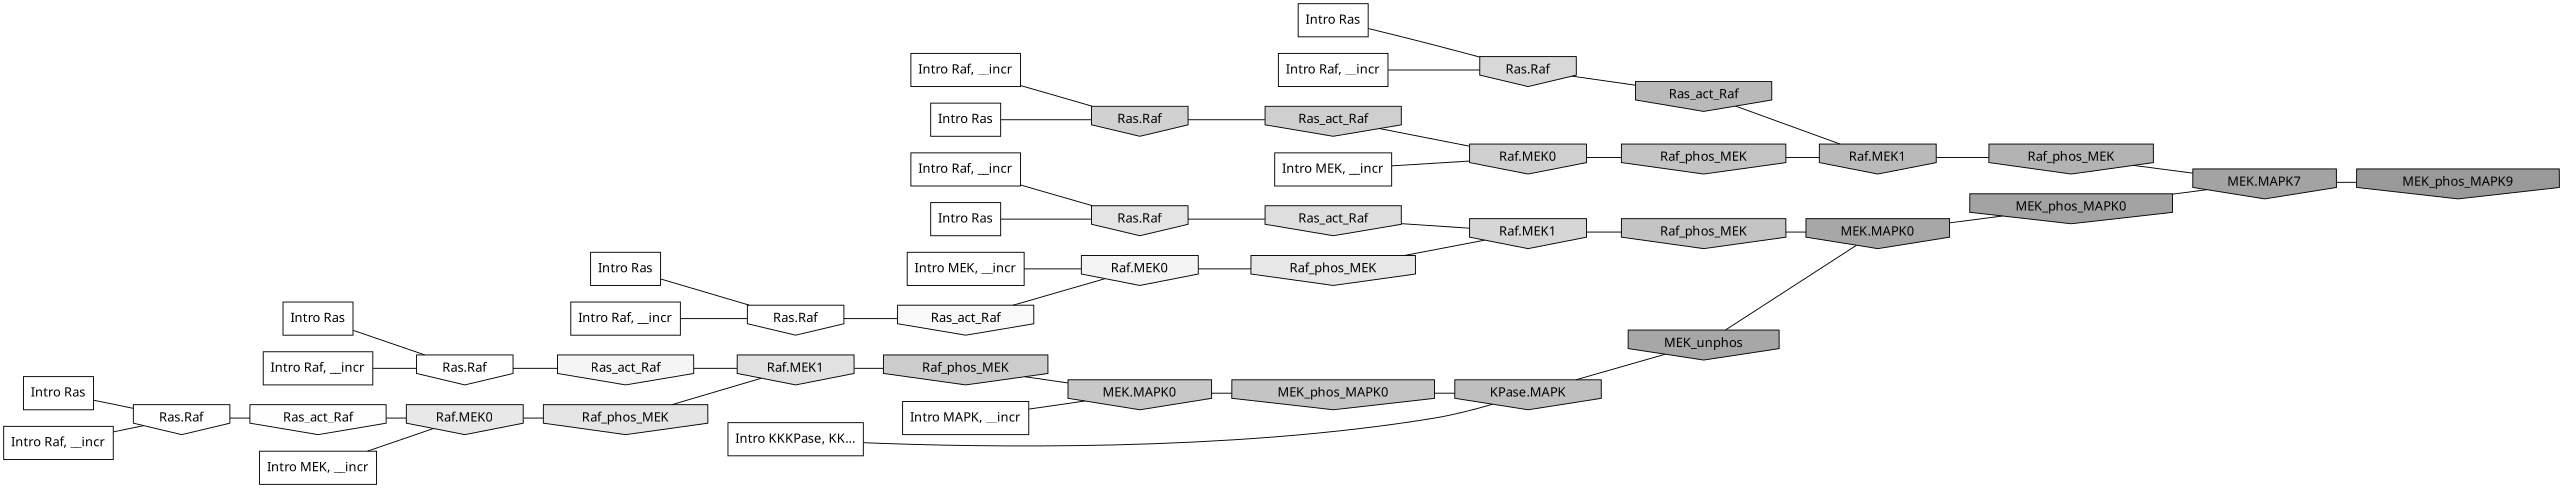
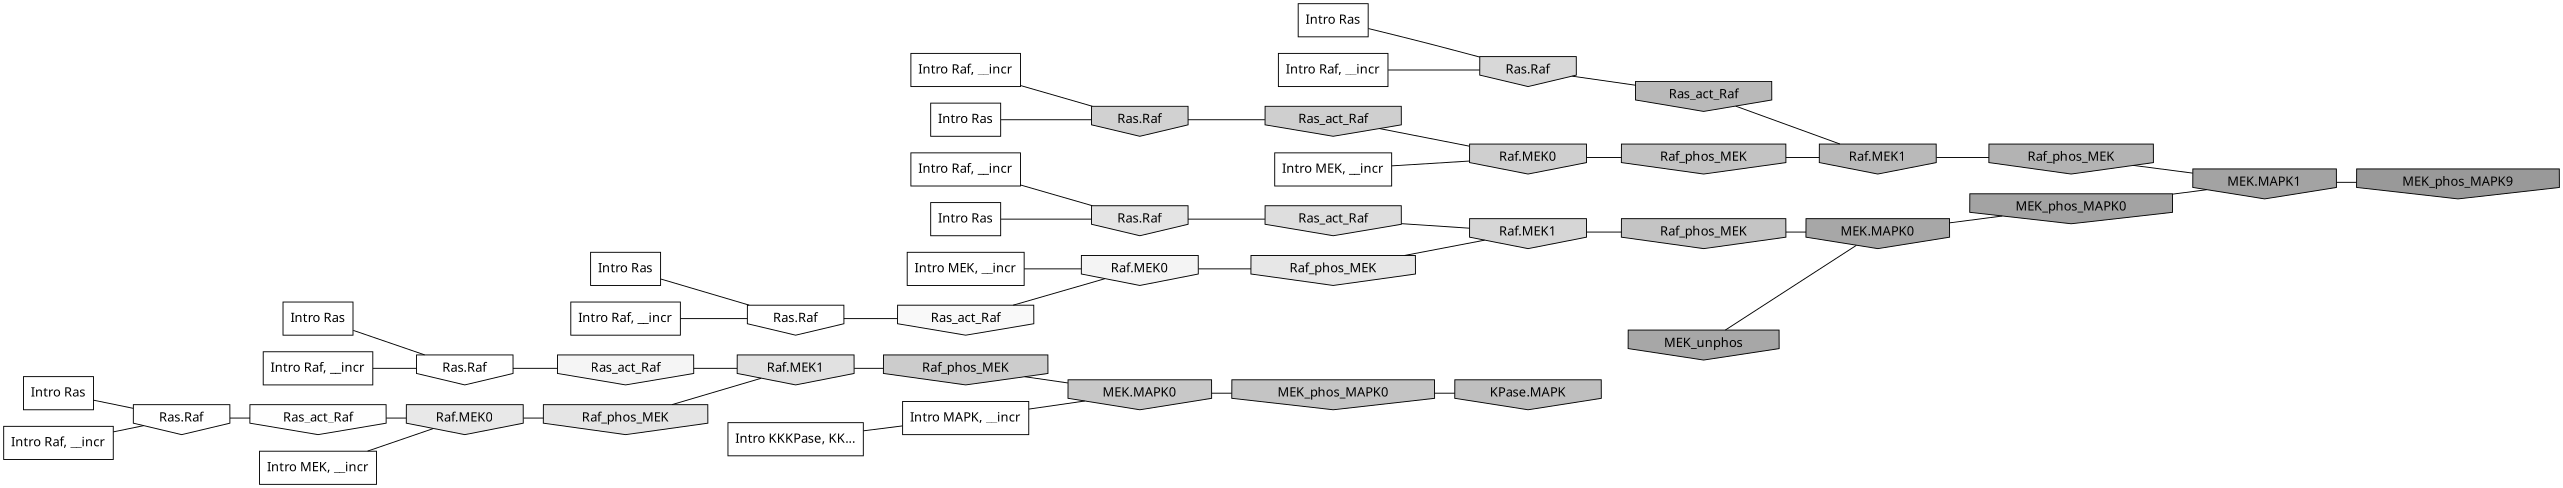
  digraph {
    fontname="Noto Sans"
    rankdir=LR
    ranksep=0.30
    node [fillcolor="0.000 0.000 1.000" fontname="Noto Sans" shape=invhouse style=filled]
    edge [color="0.000 0.000 0.000" dir=none fontname="Noto Sans"]
    n1 [label="Intro Ras" shape=rectangle]
    n2 [fillcolor="0.000 0.000 0.892" label="Ras.Raf"]
    n3 [fillcolor="0.000 0.000 0.870" label=Ras_act_Raf]
    n4 [label="Intro Ras" shape=rectangle]
    n5 [fillcolor="0.000 0.000 0.819" label="Ras.Raf"]
    n6 [fillcolor="0.000 0.000 0.810" label=Ras_act_Raf]
    n7 [label="Intro Ras" shape=rectangle]
    n8 [label="Ras.Raf"]
    n9 [fillcolor="0.000 0.000 0.959" label=Ras_act_Raf]
    n10 [label="Intro Ras" shape=rectangle]
    n11 [label="Ras.Raf"]
    n12 [fillcolor="0.000 0.000 0.974" label=Ras_act_Raf]
    n13 [label="Intro Ras" shape=rectangle]
    n14 [fillcolor="0.000 0.000 0.846" label="Ras.Raf"]
    n15 [fillcolor="0.000 0.000 0.725" label=Ras_act_Raf]
    n16 [label="Intro Ras" shape=rectangle]
    n17 [label="Ras.Raf"]
    n18 [fillcolor="0.000 0.000 0.996" label=Ras_act_Raf]
    n19 [label="Intro Raf, __incr" shape=rectangle]
    n20 [label="Intro Raf, __incr" shape=rectangle]
    n21 [label="Intro Raf, __incr" shape=rectangle]
    n22 [label="Intro Raf, __incr" shape=rectangle]
    n23 [label="Intro Raf, __incr" shape=rectangle]
    n24 [label="Intro Raf, __incr" shape=rectangle]
    n25 [label="Intro MEK, __incr" shape=rectangle]
    n26 [fillcolor="0.000 0.000 0.810" label="Raf.MEK0"]
    n27 [fillcolor="0.000 0.000 0.763" label=Raf_phos_MEK]
    n28 [label="Intro MEK, __incr" shape=rectangle]
    n29 [fillcolor="0.000 0.000 0.909" label="Raf.MEK0"]
    n30 [fillcolor="0.000 0.000 0.898" label=Raf_phos_MEK]
    n31 [label="Intro MEK, __incr" shape=rectangle]
    n32 [fillcolor="0.000 0.000 0.957" label="Raf.MEK0"]
    n33 [fillcolor="0.000 0.000 0.904" label=Raf_phos_MEK]
    n34 [label="Intro MAPK, __incr" shape=rectangle]
    n35 [fillcolor="0.000 0.000 0.783" label="MEK.MAPK0"]
    n36 [fillcolor="0.000 0.000 0.766" label=MEK_phos_MAPK0]
    n37 [label="Intro KKKPase, KK..." shape=rectangle]
    n38 [fillcolor="0.000 0.000 0.747" label="KPase.MAPK"]
    n39 [fillcolor="0.000 0.000 0.654" label=MEK_unphos]
    n40 [fillcolor="0.000 0.000 0.881" label="Raf.MEK1"]
    n41 [fillcolor="0.000 0.000 0.797" label=Raf_phos_MEK]
    n42 [fillcolor="0.000 0.000 0.837" label="Raf.MEK1"]
    n43 [fillcolor="0.000 0.000 0.768" label=Raf_phos_MEK]
    n44 [fillcolor="0.000 0.000 0.725" label="Raf.MEK1"]
    n45 [fillcolor="0.000 0.000 0.654" label="MEK.MAPK0"]
    n46 [fillcolor="0.000 0.000 0.640" label=MEK_phos_MAPK0]
    n47 [fillcolor="0.000 0.000 0.703" label=Raf_phos_MEK]
-   n48 [fillcolor="0.000 0.000 0.640" label="MEK.MAPK7"]
+   n48 [fillcolor="0.000 0.000 0.640" label="MEK.MAPK1"]
    n49 [fillcolor="0.000 0.000 0.600" label=MEK_phos_MAPK9]
    n1 -> n2
    n2 -> n3
    n3 -> n42
    n4 -> n5
    n5 -> n6
    n6 -> n26
    n7 -> n8
    n8 -> n9
    n9 -> n40
    n10 -> n11
    n11 -> n12
    n12 -> n32
    n13 -> n14
    n14 -> n15
    n15 -> n44
    n16 -> n17
    n17 -> n18
    n18 -> n29
    n19 -> n2
    n20 -> n14
    n21 -> n11
    n22 -> n17
    n23 -> n5
    n24 -> n8
    n25 -> n26
    n26 -> n27
    n27 -> n44
    n28 -> n29
    n29 -> n30
    n30 -> n40
    n31 -> n32
    n32 -> n33
    n33 -> n42
    n34 -> n35
    n35 -> n36
    n36 -> n38
-   n37 -> n38
-   n38 -> n39
+   n37 -> n34
    n39 -> n45
    n40 -> n41
    n41 -> n35
    n42 -> n43
    n43 -> n45
    n44 -> n47
    n45 -> n46
    n46 -> n48
    n47 -> n48
    n48 -> n49
  }
